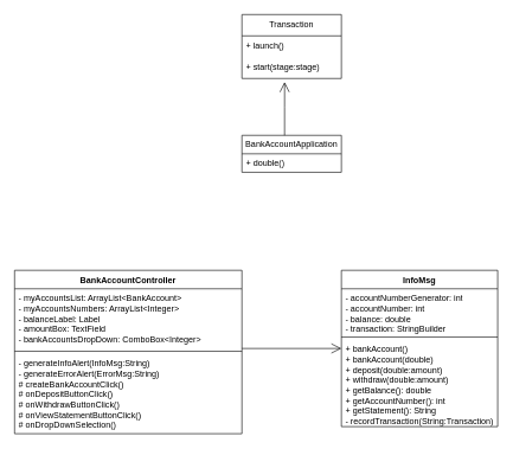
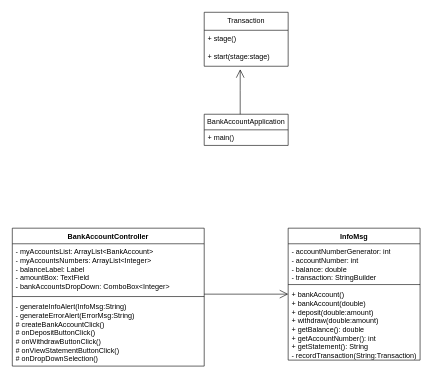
  <mxCell id="0" />
  <mxCell id="1" parent="0" />
  <mxCell id="2" value="Transaction" style="swimlane;fontStyle=0;childLayout=stackLayout;horizontal=1;startSize=30;horizontalStack=0;resizeParent=1;resizeParentMax=0;resizeLast=0;collapsible=1;marginBottom=0;whiteSpace=wrap;html=1;" vertex="1" parent="1"><mxGeometry x="340" y="20" width="140" height="90" as="geometry" /></mxCell>
- <mxCell id="3" value="+ launch()" style="text;strokeColor=none;fillColor=none;align=left;verticalAlign=middle;spacingLeft=4;spacingRight=4;overflow=hidden;points=[[0,0.5],[1,0.5]];portConstraint=eastwest;rotatable=0;whiteSpace=wrap;html=1;" vertex="1" parent="2"><mxGeometry y="30" width="140" height="30" as="geometry" /></mxCell>
+ <mxCell id="3" value="+ stage()" style="text;strokeColor=none;fillColor=none;align=left;verticalAlign=middle;spacingLeft=4;spacingRight=4;overflow=hidden;points=[[0,0.5],[1,0.5]];portConstraint=eastwest;rotatable=0;whiteSpace=wrap;html=1;" vertex="1" parent="2"><mxGeometry y="30" width="140" height="30" as="geometry" /></mxCell>
  <mxCell id="4" value="+ start(stage:stage)" style="text;strokeColor=none;fillColor=none;align=left;verticalAlign=middle;spacingLeft=4;spacingRight=4;overflow=hidden;points=[[0,0.5],[1,0.5]];portConstraint=eastwest;rotatable=0;whiteSpace=wrap;html=1;" vertex="1" parent="2"><mxGeometry y="60" width="140" height="30" as="geometry" /></mxCell>
  <mxCell id="5" value="BankAccountApplication" style="swimlane;fontStyle=0;childLayout=stackLayout;horizontal=1;startSize=26;fillColor=none;horizontalStack=0;resizeParent=1;resizeParentMax=0;resizeLast=0;collapsible=1;marginBottom=0;whiteSpace=wrap;html=1;" vertex="1" parent="1"><mxGeometry x="340" y="190" width="140" height="52" as="geometry" /></mxCell>
  <mxCell id="6" value="" style="endArrow=open;endFill=1;endSize=12;html=1;rounded=0;entryX=0.429;entryY=1.167;entryDx=0;entryDy=0;entryPerimeter=0;" edge="1" parent="5" target="4"><mxGeometry width="160" relative="1" as="geometry"><mxPoint x="60" as="sourcePoint" /><mxPoint x="60" y="-70" as="targetPoint" /><Array as="points"><mxPoint x="60" y="-40" /></Array></mxGeometry></mxCell>
- <mxCell id="7" value="+ double()" style="text;strokeColor=none;fillColor=none;align=left;verticalAlign=top;spacingLeft=4;spacingRight=4;overflow=hidden;rotatable=0;points=[[0,0.5],[1,0.5]];portConstraint=eastwest;whiteSpace=wrap;html=1;" vertex="1" parent="5"><mxGeometry y="26" width="140" height="26" as="geometry" /></mxCell>
+ <mxCell id="7" value="+ main()" style="text;strokeColor=none;fillColor=none;align=left;verticalAlign=top;spacingLeft=4;spacingRight=4;overflow=hidden;rotatable=0;points=[[0,0.5],[1,0.5]];portConstraint=eastwest;whiteSpace=wrap;html=1;" vertex="1" parent="5"><mxGeometry y="26" width="140" height="26" as="geometry" /></mxCell>
  <mxCell id="8" value="InfoMsg" style="swimlane;fontStyle=1;align=center;verticalAlign=top;childLayout=stackLayout;horizontal=1;startSize=26;horizontalStack=0;resizeParent=1;resizeParentMax=0;resizeLast=0;collapsible=1;marginBottom=0;whiteSpace=wrap;html=1;" vertex="1" parent="1"><mxGeometry x="480" y="380" width="220" height="220" as="geometry" /></mxCell>
  <mxCell id="9" value="&lt;div&gt;- accountNumberGenerator: int&lt;/div&gt;&lt;div&gt;- accountNumber: int&lt;/div&gt;&lt;div&gt;- balance: double&lt;/div&gt;&lt;div&gt;- transaction: StringBuilder&lt;/div&gt;" style="text;strokeColor=none;fillColor=none;align=left;verticalAlign=top;spacingLeft=4;spacingRight=4;overflow=hidden;rotatable=0;points=[[0,0.5],[1,0.5]];portConstraint=eastwest;whiteSpace=wrap;html=1;" vertex="1" parent="8"><mxGeometry y="26" width="220" height="64" as="geometry" /></mxCell>
  <mxCell id="10" value="" style="line;strokeWidth=1;fillColor=none;align=left;verticalAlign=middle;spacingTop=-1;spacingLeft=3;spacingRight=3;rotatable=0;labelPosition=right;points=[];portConstraint=eastwest;strokeColor=inherit;" vertex="1" parent="8"><mxGeometry y="90" width="220" height="8" as="geometry" /></mxCell>
  <mxCell id="11" value="+ bankAccount()&lt;div&gt;+ bankAccount(double)&lt;/div&gt;&lt;div&gt;+ deposit(double:amount)&lt;/div&gt;&lt;div&gt;+ withdraw(double:amount)&lt;/div&gt;&lt;div&gt;+ getBalance(): double&lt;/div&gt;&lt;div&gt;+ getAccountNumber(): int&lt;/div&gt;&lt;div&gt;+ getStatement(): String&lt;/div&gt;&lt;div&gt;- recordTransaction(String:Transaction)&lt;/div&gt;" style="text;strokeColor=none;fillColor=none;align=left;verticalAlign=top;spacingLeft=4;spacingRight=4;overflow=hidden;rotatable=0;points=[[0,0.5],[1,0.5]];portConstraint=eastwest;whiteSpace=wrap;html=1;" vertex="1" parent="8"><mxGeometry y="98" width="220" height="122" as="geometry" /></mxCell>
  <mxCell id="12" value="BankAccountController" style="swimlane;fontStyle=1;align=center;verticalAlign=top;childLayout=stackLayout;horizontal=1;startSize=26;horizontalStack=0;resizeParent=1;resizeParentMax=0;resizeLast=0;collapsible=1;marginBottom=0;whiteSpace=wrap;html=1;" vertex="1" parent="1"><mxGeometry x="20" y="380" width="320" height="230" as="geometry" /></mxCell>
  <mxCell id="13" value="- myAccountsList: ArrayList&amp;lt;BankAccount&amp;gt;&lt;div&gt;- myAccountsNumbers: ArrayList&amp;lt;Integer&amp;gt;&lt;/div&gt;&lt;div&gt;- balanceLabel: Label&lt;/div&gt;&lt;div&gt;- amountBox: TextField&lt;/div&gt;&lt;div&gt;- bankAccountsDropDown: ComboBox&amp;lt;Integer&amp;gt;&lt;/div&gt;&lt;div&gt;&lt;br&gt;&lt;/div&gt;" style="text;strokeColor=none;fillColor=none;align=left;verticalAlign=top;spacingLeft=4;spacingRight=4;overflow=hidden;rotatable=0;points=[[0,0.5],[1,0.5]];portConstraint=eastwest;whiteSpace=wrap;html=1;" vertex="1" parent="12"><mxGeometry y="26" width="320" height="84" as="geometry" /></mxCell>
  <mxCell id="14" value="" style="line;strokeWidth=1;fillColor=none;align=left;verticalAlign=middle;spacingTop=-1;spacingLeft=3;spacingRight=3;rotatable=0;labelPosition=right;points=[];portConstraint=eastwest;strokeColor=inherit;" vertex="1" parent="12"><mxGeometry y="110" width="320" height="8" as="geometry" /></mxCell>
  <mxCell id="15" value="- generateInfoAlert(InfoMsg:String)&lt;div&gt;- generateErrorAlert(ErrorMsg:String)&lt;br&gt;&lt;div&gt;# createBankAccountClick()&lt;/div&gt;&lt;div&gt;# onDepositButtonClick()&lt;/div&gt;&lt;div&gt;# onWithdrawButtonClick()&lt;/div&gt;&lt;div&gt;# onViewStatementButtonClick()&lt;/div&gt;&lt;div&gt;# onDropDownSelection()&lt;/div&gt;&lt;/div&gt;" style="text;strokeColor=none;fillColor=none;align=left;verticalAlign=top;spacingLeft=4;spacingRight=4;overflow=hidden;rotatable=0;points=[[0,0.5],[1,0.5]];portConstraint=eastwest;whiteSpace=wrap;html=1;" vertex="1" parent="12"><mxGeometry y="118" width="320" height="112" as="geometry" /></mxCell>
  <mxCell id="16" value="" style="endArrow=open;endFill=1;endSize=12;html=1;rounded=0;" edge="1" parent="1"><mxGeometry width="160" relative="1" as="geometry"><mxPoint x="340" y="490" as="sourcePoint" /><mxPoint x="480" y="490" as="targetPoint" /></mxGeometry></mxCell>
